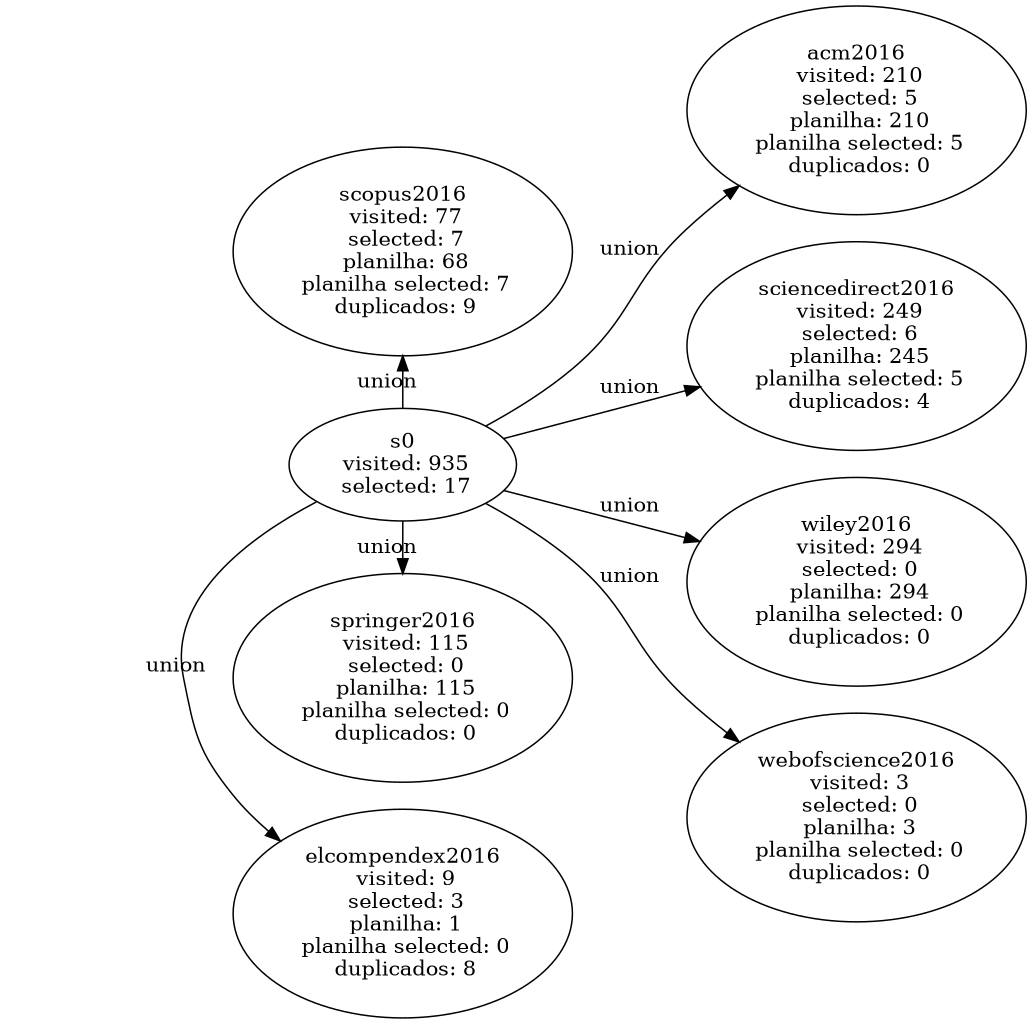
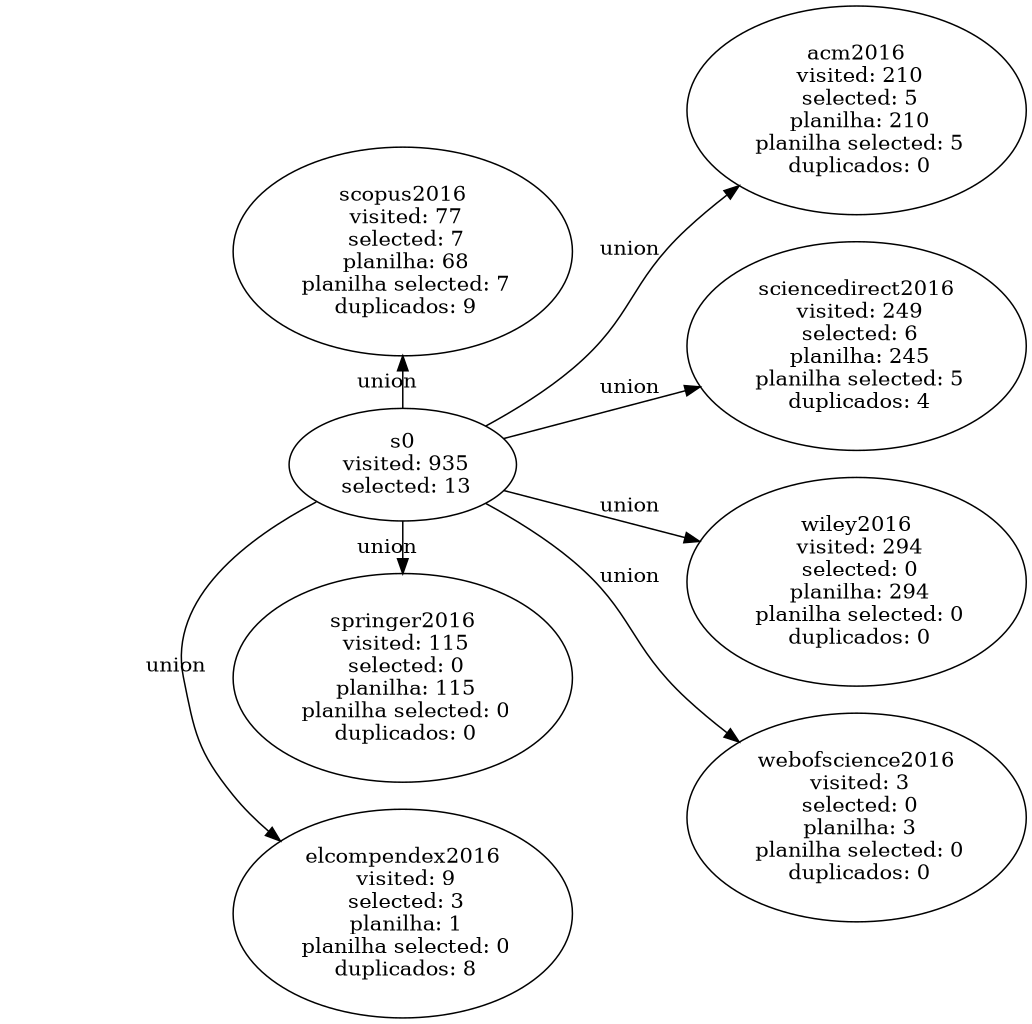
  digraph {
    rankdir=LR
-   n1 [label="s0\n visited: 935\n selected: 17"]
+   n1 [label="s0\n visited: 935\n selected: 13"]
    n2 [label="scopus2016\n visited: 77\n selected: 7\n planilha: 68\n planilha selected: 7\n duplicados: 9"]
    n3 [label="springer2016\n visited: 115\n selected: 0\n planilha: 115\n planilha selected: 0\n duplicados: 0"]
    n4 [label="elcompendex2016\n visited: 9\n selected: 3\n planilha: 1\n planilha selected: 0\n duplicados: 8"]
    n5 [label="acm2016\n visited: 210\n selected: 5\n planilha: 210\n planilha selected: 5\n duplicados: 0"]
    n6 [label="sciencedirect2016\n visited: 249\n selected: 6\n planilha: 245\n planilha selected: 5\n duplicados: 4"]
    n7 [label="wiley2016\n visited: 294\n selected: 0\n planilha: 294\n planilha selected: 0\n duplicados: 0"]
    n8 [label="webofscience2016\n visited: 3\n selected: 0\n planilha: 3\n planilha selected: 0\n duplicados: 0"]
    subgraph sub_1 {
      rank=same
      n1
      n2
      n3
      n4
    }
    n1 -> n2 [label=union]
    n1 -> n3 [label=union]
    n1 -> n4 [label=union]
    n1 -> n5 [label=union]
    n1 -> n6 [label=union]
    n1 -> n7 [label=union]
    n1 -> n8 [label=union]
    n2 -> n1 [style=invis]
  }
